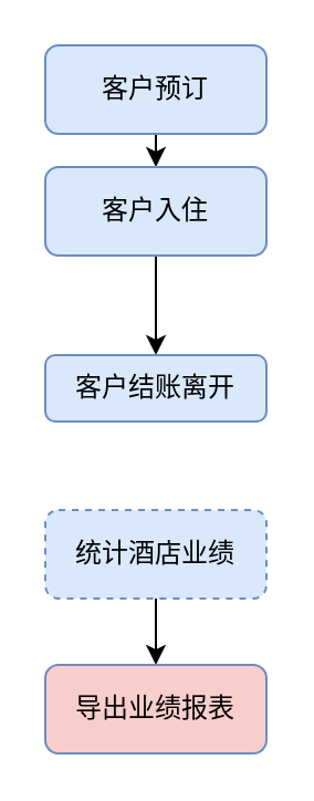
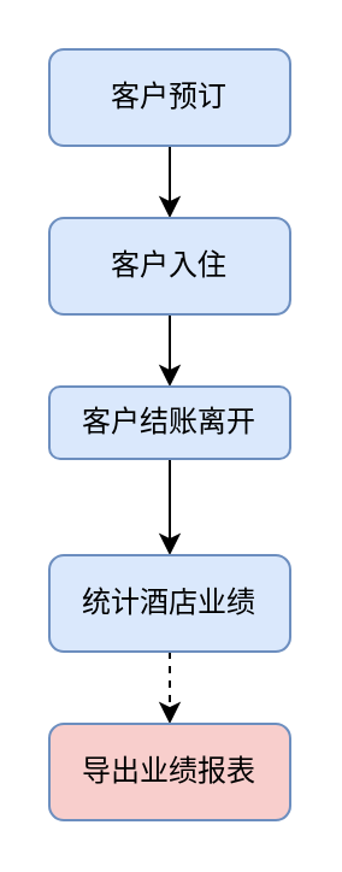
  <mxCell id="0" />
  <mxCell id="1" parent="0" />
  <mxCell id="2" style="edgeStyle=orthogonalEdgeStyle;rounded=0;orthogonalLoop=1;jettySize=auto;html=1;exitX=0.5;exitY=1;exitDx=0;exitDy=0;entryX=0.5;entryY=0;entryDx=0;entryDy=0;" edge="1" parent="1" source="3" target="5"><mxGeometry relative="1" as="geometry" /></mxCell>
  <mxCell id="3" value="&lt;font style=&quot;vertical-align: inherit&quot;&gt;&lt;font style=&quot;vertical-align: inherit&quot;&gt;&lt;font style=&quot;vertical-align: inherit&quot;&gt;&lt;font style=&quot;vertical-align: inherit&quot;&gt;客户预订&lt;/font&gt;&lt;/font&gt;&lt;/font&gt;&lt;/font&gt;" style="rounded=1;whiteSpace=wrap;html=1;fontSize=12;glass=0;strokeWidth=1;shadow=0;fillColor=#dae8fc;strokeColor=#6c8ebf;" vertex="1" parent="1"><mxGeometry x="20" y="20" width="100" height="40" as="geometry" /></mxCell>
  <mxCell id="4" style="edgeStyle=orthogonalEdgeStyle;rounded=0;orthogonalLoop=1;jettySize=auto;html=1;exitX=0.5;exitY=1;exitDx=0;exitDy=0;entryX=0.5;entryY=0;entryDx=0;entryDy=0;" edge="1" parent="1" source="5" target="7"><mxGeometry relative="1" as="geometry" /></mxCell>
- <mxCell id="5" value="&lt;font style=&quot;vertical-align: inherit&quot;&gt;&lt;font style=&quot;vertical-align: inherit&quot;&gt;&lt;font style=&quot;vertical-align: inherit&quot;&gt;&lt;font style=&quot;vertical-align: inherit&quot;&gt;&lt;font style=&quot;vertical-align: inherit&quot;&gt;&lt;font style=&quot;vertical-align: inherit&quot;&gt;客户入住&lt;/font&gt;&lt;/font&gt;&lt;/font&gt;&lt;/font&gt;&lt;/font&gt;&lt;/font&gt;" style="rounded=1;whiteSpace=wrap;html=1;fontSize=12;glass=0;strokeWidth=1;shadow=0;fillColor=#dae8fc;strokeColor=#6c8ebf;" vertex="1" parent="1"><mxGeometry x="20" y="75" width="100" height="40" as="geometry" /></mxCell>
+ <mxCell id="5" value="&lt;font style=&quot;vertical-align: inherit&quot;&gt;&lt;font style=&quot;vertical-align: inherit&quot;&gt;&lt;font style=&quot;vertical-align: inherit&quot;&gt;&lt;font style=&quot;vertical-align: inherit&quot;&gt;&lt;font style=&quot;vertical-align: inherit&quot;&gt;&lt;font style=&quot;vertical-align: inherit&quot;&gt;客户入住&lt;/font&gt;&lt;/font&gt;&lt;/font&gt;&lt;/font&gt;&lt;/font&gt;&lt;/font&gt;" style="rounded=1;whiteSpace=wrap;html=1;fontSize=12;glass=0;strokeWidth=1;shadow=0;fillColor=#dae8fc;strokeColor=#6c8ebf;" vertex="1" parent="1"><mxGeometry x="20" y="90" width="100" height="40" as="geometry" /></mxCell>
+ <mxCell id="6" style="edgeStyle=orthogonalEdgeStyle;rounded=0;orthogonalLoop=1;jettySize=auto;html=1;exitX=0.5;exitY=1;exitDx=0;exitDy=0;entryX=0.5;entryY=0;entryDx=0;entryDy=0;" edge="1" parent="1" source="7" target="9"><mxGeometry relative="1" as="geometry" /></mxCell>
  <mxCell id="7" value="&lt;font style=&quot;vertical-align: inherit&quot;&gt;&lt;font style=&quot;vertical-align: inherit&quot;&gt;&lt;font style=&quot;vertical-align: inherit&quot;&gt;&lt;font style=&quot;vertical-align: inherit&quot;&gt;&lt;font style=&quot;vertical-align: inherit&quot;&gt;&lt;font style=&quot;vertical-align: inherit&quot;&gt;&lt;font style=&quot;vertical-align: inherit&quot;&gt;&lt;font style=&quot;vertical-align: inherit&quot;&gt;&lt;font style=&quot;vertical-align: inherit&quot;&gt;&lt;font style=&quot;vertical-align: inherit&quot;&gt;客户结账离开&lt;/font&gt;&lt;/font&gt;&lt;/font&gt;&lt;/font&gt;&lt;/font&gt;&lt;/font&gt;&lt;/font&gt;&lt;/font&gt;&lt;/font&gt;&lt;/font&gt;" style="rounded=1;whiteSpace=wrap;html=1;fontSize=12;glass=0;strokeWidth=1;shadow=0;fillColor=#dae8fc;strokeColor=#6c8ebf;" vertex="1" parent="1"><mxGeometry x="20" y="160" width="100" height="30" as="geometry" /></mxCell>
- <mxCell id="8" style="edgeStyle=orthogonalEdgeStyle;rounded=0;orthogonalLoop=1;jettySize=auto;html=1;exitX=0.5;exitY=1;exitDx=0;exitDy=0;entryX=0.5;entryY=0;entryDx=0;entryDy=0;" edge="1" parent="1" source="9" target="10"><mxGeometry relative="1" as="geometry" /></mxCell>
- <mxCell id="9" value="&lt;font style=&quot;vertical-align: inherit&quot;&gt;&lt;font style=&quot;vertical-align: inherit&quot;&gt;统计酒店业绩&lt;/font&gt;&lt;/font&gt;" style="rounded=1;whiteSpace=wrap;html=1;fontSize=12;glass=0;strokeWidth=1;shadow=0;fillColor=#dae8fc;strokeColor=#6c8ebf;dashed=1;" vertex="1" parent="1"><mxGeometry x="20" y="230" width="100" height="40" as="geometry" /></mxCell>
+ <mxCell id="8" style="edgeStyle=orthogonalEdgeStyle;rounded=0;orthogonalLoop=1;jettySize=auto;html=1;exitX=0.5;exitY=1;exitDx=0;exitDy=0;entryX=0.5;entryY=0;entryDx=0;entryDy=0;dashed=1;" edge="1" parent="1" source="9" target="10"><mxGeometry relative="1" as="geometry" /></mxCell>
+ <mxCell id="9" value="&lt;font style=&quot;vertical-align: inherit&quot;&gt;&lt;font style=&quot;vertical-align: inherit&quot;&gt;统计酒店业绩&lt;/font&gt;&lt;/font&gt;" style="rounded=1;whiteSpace=wrap;html=1;fontSize=12;glass=0;strokeWidth=1;shadow=0;fillColor=#dae8fc;strokeColor=#6c8ebf;" vertex="1" parent="1"><mxGeometry x="20" y="230" width="100" height="40" as="geometry" /></mxCell>
  <mxCell id="10" value="&lt;font style=&quot;vertical-align: inherit&quot;&gt;&lt;font style=&quot;vertical-align: inherit&quot;&gt;导出业绩报表&lt;/font&gt;&lt;/font&gt;" style="rounded=1;whiteSpace=wrap;html=1;fontSize=12;glass=0;strokeWidth=1;shadow=0;fillColor=#f8cecc;strokeColor=#6c8ebf;" vertex="1" parent="1"><mxGeometry x="20" y="300" width="100" height="40" as="geometry" /></mxCell>
